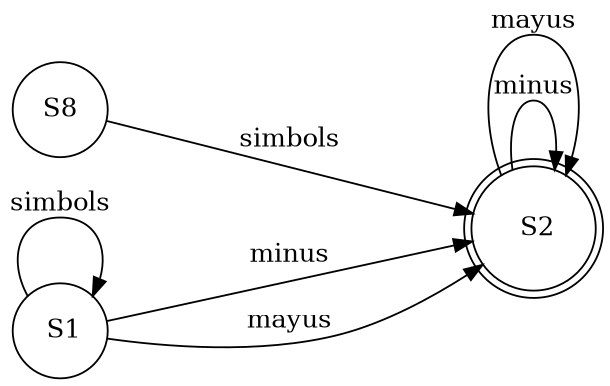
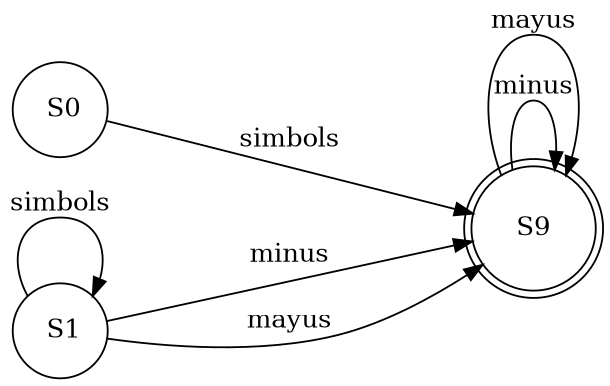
  digraph {
    nodesep=0.5
    rankdir=LR
    ranksep=2
    node [shape=circle]
-   n1 [label=" S2" shape=doublecircle]
-   n2 [label=S8]
+   n1 [label=S9 shape=doublecircle]
+   n2 [label=" S0"]
    n3 [label=" S1"]
    n1 -> n1 [label=minus]
    n1 -> n1 [label=mayus]
    n2 -> n1 [label=simbols]
    n3 -> n1 [label=minus]
    n3 -> n1 [label=mayus]
    n3 -> n3 [label=simbols]
  }
